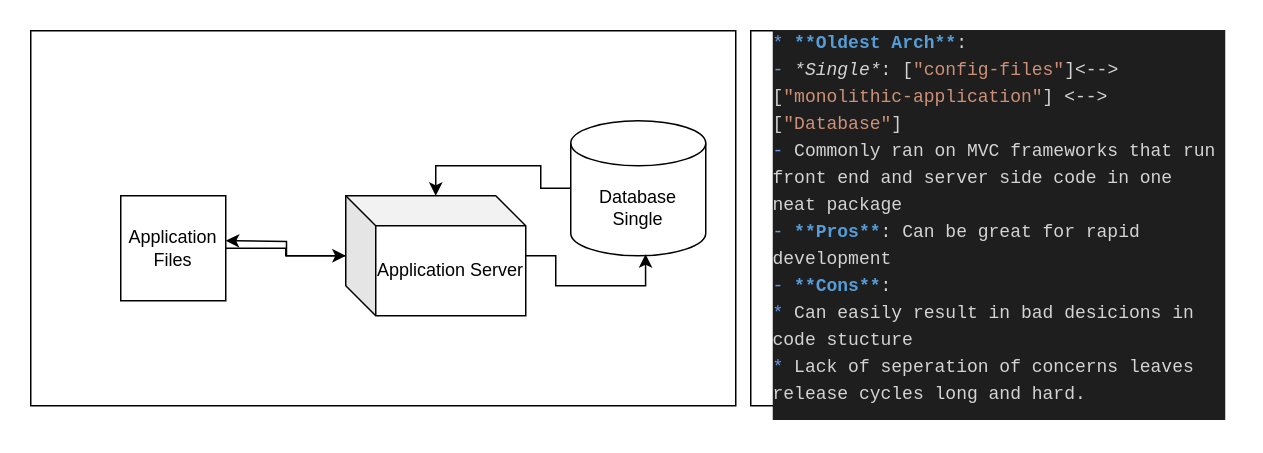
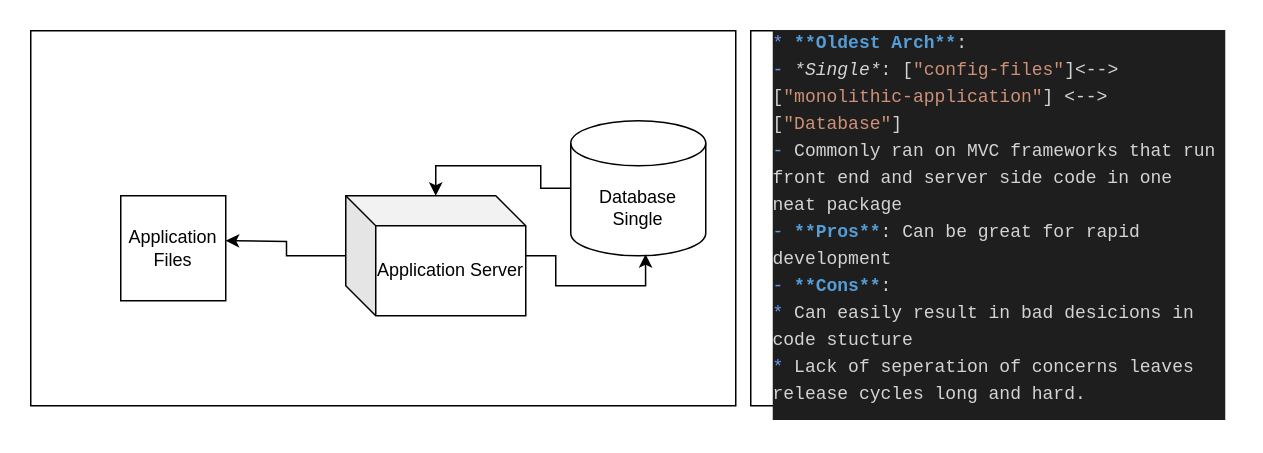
  <mxCell id="0" />
  <mxCell id="1" style="locked=1;" parent="0" />
  <mxCell id="2" value="&lt;span style=&quot;color: rgba(0 , 0 , 0 , 0) ; font-family: monospace ; font-size: 0px&quot;&gt;%3CmxGraphModel%3E%3Croot%3E%3CmxCell%20id%3D%220%22%2F%3E%3CmxCell%20id%3D%221%22%20parent%3D%220%22%2F%3E%3CmxCell%20id%3D%222%22%20value%3D%22Databas%20Server%22%20style%3D%22shape%3Dcylinder3%3BwhiteSpace%3Dwrap%3Bhtml%3D1%3BboundedLbl%3D1%3BbackgroundOutline%3D1%3Bsize%3D15%3B%22%20vertex%3D%221%22%20parent%3D%221%22%3E%3CmxGeometry%20x%3D%22540%22%20y%3D%2230%22%20width%3D%22200%22%20height%3D%22110%22%20as%3D%22geometry%22%2F%3E%3C%2FmxCell%3E%3CmxCell%20id%3D%223%22%20value%3D%22Application%20Server%22%20style%3D%22shape%3Dcube%3BwhiteSpace%3Dwrap%3Bhtml%3D1%3BboundedLbl%3D1%3BbackgroundOutline%3D1%3BdarkOpacity%3D0.05%3BdarkOpacity2%3D0.1%3B%22%20vertex%3D%221%22%20parent%3D%221%22%3E%3CmxGeometry%20x%3D%22320%22%20y%3D%22130%22%20width%3D%22140%22%20height%3D%2270%22%20as%3D%22geometry%22%2F%3E%3C%2FmxCell%3E%3C%2Froot%3E%3C%2FmxGraphModel%3E&lt;/span&gt;&lt;span style=&quot;color: rgba(0 , 0 , 0 , 0) ; font-family: monospace ; font-size: 0px&quot;&gt;%3CmxGraphModel%3E%3Croot%3E%3CmxCell%20id%3D%220%22%2F%3E%3CmxCell%20id%3D%221%22%20parent%3D%220%22%2F%3E%3CmxCell%20id%3D%222%22%20value%3D%22Databas%20Server%22%20style%3D%22shape%3Dcylinder3%3BwhiteSpace%3Dwrap%3Bhtml%3D1%3BboundedLbl%3D1%3BbackgroundOutline%3D1%3Bsize%3D15%3B%22%20vertex%3D%221%22%20parent%3D%221%22%3E%3CmxGeometry%20x%3D%22540%22%20y%3D%2230%22%20width%3D%22200%22%20height%3D%22110%22%20as%3D%22geometry%22%2F%3E%3C%2FmxCell%3E%3CmxCell%20id%3D%223%22%20value%3D%22Application%20Server%22%20style%3D%22shape%3Dcube%3BwhiteSpace%3Dwrap%3Bhtml%3D1%3BboundedLbl%3D1%3BbackgroundOutline%3D1%3BdarkOpacity%3D0.05%3BdarkOpacity2%3D0.1%3B%22%20vertex%3D%221%22%20parent%3D%221%22%3E%3CmxGeometry%20x%3D%22320%22%20y%3D%22130%22%20width%3D%22140%22%20height%3D%2270%22%20as%3D%22geometry%22%2F%3E%3C%2FmxCell%3E%3C%2Froot%3E%3C%2FmxGraphModel%3E&lt;/span&gt;" style="rounded=0;whiteSpace=wrap;html=1;" parent="1" vertex="1"><mxGeometry x="20" y="20" width="470" height="250" as="geometry" /></mxCell>
  <mxCell id="3" value="monolith" style="locked=1;" parent="0" />
  <mxCell id="4" style="edgeStyle=orthogonalEdgeStyle;rounded=0;orthogonalLoop=1;jettySize=auto;html=1;" parent="3" source="5" target="8" edge="1"><mxGeometry relative="1" as="geometry"><Array as="points"><mxPoint x="360" y="125" /><mxPoint x="360" y="110" /><mxPoint x="290" y="110" /></Array></mxGeometry></mxCell>
  <mxCell id="5" value="Database Single" style="shape=cylinder3;whiteSpace=wrap;html=1;boundedLbl=1;backgroundOutline=1;size=15;fillColor=#ffffff;" parent="3" vertex="1"><mxGeometry x="380" y="80" width="90" height="90" as="geometry" /></mxCell>
  <mxCell id="6" style="edgeStyle=orthogonalEdgeStyle;rounded=0;orthogonalLoop=1;jettySize=auto;html=1;entryX=0.554;entryY=0.989;entryDx=0;entryDy=0;entryPerimeter=0;" parent="3" source="8" target="5" edge="1"><mxGeometry relative="1" as="geometry" /></mxCell>
  <mxCell id="7" style="edgeStyle=orthogonalEdgeStyle;rounded=0;orthogonalLoop=1;jettySize=auto;html=1;" parent="3" source="8" edge="1"><mxGeometry relative="1" as="geometry"><mxPoint x="150" y="160" as="targetPoint" /></mxGeometry></mxCell>
  <mxCell id="8" value="Application Server" style="shape=cube;whiteSpace=wrap;html=1;boundedLbl=1;backgroundOutline=1;darkOpacity=0.05;darkOpacity2=0.1;fillColor=#ffffff;" parent="3" vertex="1"><mxGeometry x="230" y="130" width="120" height="80" as="geometry" /></mxCell>
- <mxCell id="9" style="edgeStyle=orthogonalEdgeStyle;rounded=0;orthogonalLoop=1;jettySize=auto;html=1;" parent="3" source="10" target="8" edge="1"><mxGeometry relative="1" as="geometry" /></mxCell>
  <mxCell id="10" value="Application Files" style="whiteSpace=wrap;html=1;aspect=fixed;fillColor=#ffffff;" parent="3" vertex="1"><mxGeometry x="80" y="130" width="70" height="70" as="geometry" /></mxCell>
  <mxCell id="11" value="" style="endArrow=classic;startArrow=classic;html=1;strokeColor=#457B9D;fillColor=#A8DADC;fontColor=#1D3557;" parent="3" source="8" edge="1"><mxGeometry width="50" height="50" relative="1" as="geometry"><mxPoint x="180" y="220" as="sourcePoint" /><mxPoint x="230" y="170" as="targetPoint" /></mxGeometry></mxCell>
  <mxCell id="12" value="comment" parent="0" />
  <mxCell id="13" value="" style="whiteSpace=wrap;html=1;aspect=fixed;" vertex="1" parent="12"><mxGeometry x="500" y="20" width="250" height="250" as="geometry" /></mxCell>
  <mxCell id="14" value="&lt;meta charset=&quot;utf-8&quot;&gt;&lt;div style=&quot;color: rgb(212, 212, 212); background-color: rgb(30, 30, 30); font-family: menlo, monaco, &amp;quot;courier new&amp;quot;, monospace; font-weight: normal; font-size: 12px; line-height: 18px;&quot;&gt;&lt;div&gt;&lt;span style=&quot;color: #6796e6&quot;&gt;*&lt;/span&gt;&lt;span style=&quot;color: #d4d4d4&quot;&gt; &lt;/span&gt;&lt;span style=&quot;color: #569cd6 ; font-weight: bold&quot;&gt;**Oldest Arch**&lt;/span&gt;&lt;span style=&quot;color: #d4d4d4&quot;&gt;: &lt;/span&gt;&lt;/div&gt;&lt;div&gt;&lt;span style=&quot;color: #d4d4d4&quot;&gt;    &lt;/span&gt;&lt;span style=&quot;color: #6796e6&quot;&gt;-&lt;/span&gt;&lt;span style=&quot;color: #d4d4d4&quot;&gt; &lt;/span&gt;&lt;span style=&quot;color: #d4d4d4 ; font-style: italic&quot;&gt;*Single*&lt;/span&gt;&lt;span style=&quot;color: #d4d4d4&quot;&gt;: &lt;/span&gt;&lt;span style=&quot;color: #d4d4d4&quot;&gt;[&lt;/span&gt;&lt;span style=&quot;color: #ce9178&quot;&gt;&quot;config-files&quot;&lt;/span&gt;&lt;span style=&quot;color: #d4d4d4&quot;&gt;]&lt;/span&gt;&lt;span style=&quot;color: #d4d4d4&quot;&gt;&amp;lt;--&amp;gt;&lt;/span&gt;&lt;span style=&quot;color: #d4d4d4&quot;&gt;[&lt;/span&gt;&lt;span style=&quot;color: #ce9178&quot;&gt;&quot;monolithic-application&quot;&lt;/span&gt;&lt;span style=&quot;color: #d4d4d4&quot;&gt;]&lt;/span&gt;&lt;span style=&quot;color: #d4d4d4&quot;&gt; &amp;lt;--&amp;gt; &lt;/span&gt;&lt;span style=&quot;color: #d4d4d4&quot;&gt;[&lt;/span&gt;&lt;span style=&quot;color: #ce9178&quot;&gt;&quot;Database&quot;&lt;/span&gt;&lt;span style=&quot;color: #d4d4d4&quot;&gt;]&lt;/span&gt;&lt;span style=&quot;color: #d4d4d4&quot;&gt; &lt;/span&gt;&lt;/div&gt;&lt;div&gt;&lt;span style=&quot;color: #d4d4d4&quot;&gt;    &lt;/span&gt;&lt;span style=&quot;color: #6796e6&quot;&gt;-&lt;/span&gt;&lt;span style=&quot;color: #d4d4d4&quot;&gt; Commonly ran on MVC frameworks that run front end and server side code in one neat package&lt;/span&gt;&lt;/div&gt;&lt;div&gt;&lt;span style=&quot;color: #d4d4d4&quot;&gt;    &lt;/span&gt;&lt;span style=&quot;color: #6796e6&quot;&gt;-&lt;/span&gt;&lt;span style=&quot;color: #d4d4d4&quot;&gt; &lt;/span&gt;&lt;span style=&quot;color: #569cd6 ; font-weight: bold&quot;&gt;**Pros**&lt;/span&gt;&lt;span style=&quot;color: #d4d4d4&quot;&gt;: Can be great for rapid development&lt;/span&gt;&lt;/div&gt;&lt;div&gt;&lt;span style=&quot;color: #d4d4d4&quot;&gt;    &lt;/span&gt;&lt;span style=&quot;color: #6796e6&quot;&gt;-&lt;/span&gt;&lt;span style=&quot;color: #d4d4d4&quot;&gt; &lt;/span&gt;&lt;span style=&quot;color: #569cd6 ; font-weight: bold&quot;&gt;**Cons**&lt;/span&gt;&lt;span style=&quot;color: #d4d4d4&quot;&gt;: &lt;/span&gt;&lt;/div&gt;&lt;div&gt;&lt;span style=&quot;color: #d4d4d4&quot;&gt;      &lt;/span&gt;&lt;span style=&quot;color: #6796e6&quot;&gt;*&lt;/span&gt;&lt;span style=&quot;color: #d4d4d4&quot;&gt; Can easily result in bad desicions in code stucture&lt;/span&gt;&lt;/div&gt;&lt;div&gt;&lt;span style=&quot;color: #d4d4d4&quot;&gt;      &lt;/span&gt;&lt;span style=&quot;color: #6796e6&quot;&gt;*&lt;/span&gt;&lt;span style=&quot;color: #d4d4d4&quot;&gt; Lack of seperation of concerns leaves release cycles long and hard.&lt;/span&gt;&lt;/div&gt;&lt;br&gt;&lt;/div&gt;" style="text;html=1;strokeColor=none;fillColor=none;spacing=5;spacingTop=-20;whiteSpace=wrap;overflow=hidden;rounded=0;" vertex="1" parent="12"><mxGeometry x="510" y="30" width="310" height="250" as="geometry" /></mxCell>
